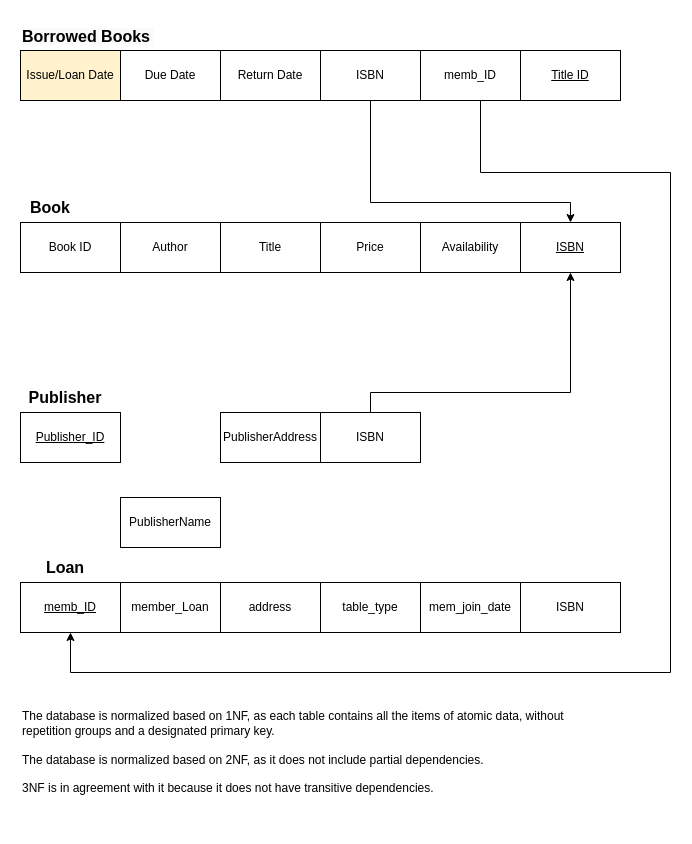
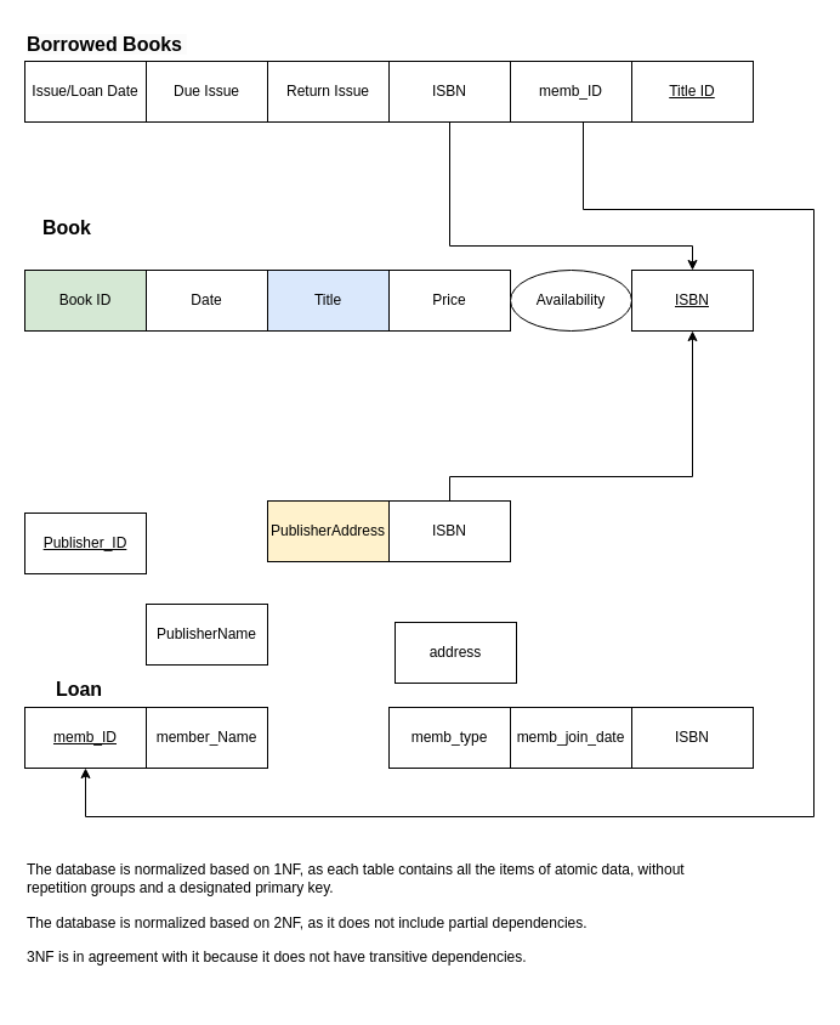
  <mxCell id="0" />
  <mxCell id="1" parent="0" />
- <mxCell id="2" value="Book ID" style="rounded=0;whiteSpace=wrap;html=1;" vertex="1" parent="1"><mxGeometry x="20" y="222" width="100" height="50" as="geometry" /></mxCell>
- <mxCell id="3" value="Author" style="rounded=0;whiteSpace=wrap;html=1;" vertex="1" parent="1"><mxGeometry x="120" y="222" width="100" height="50" as="geometry" /></mxCell>
- <mxCell id="4" value="Title" style="rounded=0;whiteSpace=wrap;html=1;" vertex="1" parent="1"><mxGeometry x="220" y="222" width="100" height="50" as="geometry" /></mxCell>
+ <mxCell id="2" value="Book ID" style="rounded=0;whiteSpace=wrap;html=1;fillColor=#d5e8d4;" vertex="1" parent="1"><mxGeometry x="20" y="222" width="100" height="50" as="geometry" /></mxCell>
+ <mxCell id="3" value="Date" style="rounded=0;whiteSpace=wrap;html=1;" vertex="1" parent="1"><mxGeometry x="120" y="222" width="100" height="50" as="geometry" /></mxCell>
+ <mxCell id="4" value="Title" style="rounded=0;whiteSpace=wrap;html=1;fillColor=#dae8fc;" vertex="1" parent="1"><mxGeometry x="220" y="222" width="100" height="50" as="geometry" /></mxCell>
  <mxCell id="5" value="Price" style="rounded=0;whiteSpace=wrap;html=1;" vertex="1" parent="1"><mxGeometry x="320" y="222" width="100" height="50" as="geometry" /></mxCell>
- <mxCell id="6" value="Availability" style="rounded=0;whiteSpace=wrap;html=1;" vertex="1" parent="1"><mxGeometry x="420" y="222" width="100" height="50" as="geometry" /></mxCell>
+ <mxCell id="6" value="Availability" style="ellipse;whiteSpace=wrap;html=1;" vertex="1" parent="1"><mxGeometry x="420" y="222" width="100" height="50" as="geometry" /></mxCell>
  <mxCell id="7" value="ISBN" style="rounded=0;whiteSpace=wrap;html=1;fontStyle=4" vertex="1" parent="1"><mxGeometry x="520" y="222" width="100" height="50" as="geometry" /></mxCell>
- <mxCell id="8" value="Publisher_ID" style="rounded=0;whiteSpace=wrap;html=1;fontStyle=4" vertex="1" parent="1"><mxGeometry x="20" y="412" width="100" height="50" as="geometry" /></mxCell>
- <mxCell id="9" value="Book" style="text;html=1;strokeColor=none;fillColor=none;align=center;verticalAlign=middle;whiteSpace=wrap;rounded=0;fontSize=16;fontStyle=1" vertex="1" parent="1"><mxGeometry x="20" y="192" width="60" height="30" as="geometry" /></mxCell>
- <mxCell id="10" value="Publisher" style="text;html=1;strokeColor=none;fillColor=none;align=center;verticalAlign=middle;whiteSpace=wrap;rounded=0;fontSize=16;fontStyle=1" vertex="1" parent="1"><mxGeometry x="20" y="382" width="90" height="30" as="geometry" /></mxCell>
+ <mxCell id="8" value="Publisher_ID" style="rounded=0;whiteSpace=wrap;html=1;fontStyle=4" vertex="1" parent="1"><mxGeometry x="20" y="422" width="100" height="50" as="geometry" /></mxCell>
+ <mxCell id="9" value="Book" style="text;html=1;strokeColor=none;fillColor=none;align=center;verticalAlign=middle;whiteSpace=wrap;rounded=0;fontSize=16;fontStyle=1" vertex="1" parent="1"><mxGeometry x="25" y="172" width="60" height="30" as="geometry" /></mxCell>
  <mxCell id="11" value="Loan" style="text;html=1;strokeColor=none;fillColor=none;align=center;verticalAlign=middle;whiteSpace=wrap;rounded=0;fontSize=16;fontStyle=1" vertex="1" parent="1"><mxGeometry x="20" y="552" width="90" height="30" as="geometry" /></mxCell>
  <mxCell id="12" value="PublisherName" style="rounded=0;whiteSpace=wrap;html=1;" vertex="1" parent="1"><mxGeometry x="120" y="497" width="100" height="50" as="geometry" /></mxCell>
- <mxCell id="13" value="PublisherAddress" style="rounded=0;whiteSpace=wrap;html=1;" vertex="1" parent="1"><mxGeometry x="220" y="412" width="100" height="50" as="geometry" /></mxCell>
+ <mxCell id="13" value="PublisherAddress" style="rounded=0;whiteSpace=wrap;html=1;fillColor=#fff2cc;" vertex="1" parent="1"><mxGeometry x="220" y="412" width="100" height="50" as="geometry" /></mxCell>
  <mxCell id="14" style="edgeStyle=orthogonalEdgeStyle;rounded=0;orthogonalLoop=1;jettySize=auto;html=1;" edge="1" parent="1" source="15" target="7"><mxGeometry relative="1" as="geometry"><Array as="points"><mxPoint x="370" y="392" /><mxPoint x="570" y="392" /></Array></mxGeometry></mxCell>
  <mxCell id="15" value="ISBN" style="rounded=0;whiteSpace=wrap;html=1;" vertex="1" parent="1"><mxGeometry x="320" y="412" width="100" height="50" as="geometry" /></mxCell>
  <mxCell id="16" style="edgeStyle=orthogonalEdgeStyle;rounded=0;orthogonalLoop=1;jettySize=auto;html=1;" edge="1" parent="1" source="27" target="17"><mxGeometry relative="1" as="geometry"><mxPoint x="-10" y="172" as="sourcePoint" /><Array as="points"><mxPoint x="480" y="172" /><mxPoint x="670" y="172" /><mxPoint x="670" y="672" /><mxPoint x="70" y="672" /></Array></mxGeometry></mxCell>
  <mxCell id="17" value="memb_ID" style="rounded=0;whiteSpace=wrap;html=1;fontStyle=4" vertex="1" parent="1"><mxGeometry x="20" y="582" width="100" height="50" as="geometry" /></mxCell>
- <mxCell id="18" value="member_Loan" style="rounded=0;whiteSpace=wrap;html=1;" vertex="1" parent="1"><mxGeometry x="120" y="582" width="100" height="50" as="geometry" /></mxCell>
- <mxCell id="19" value="address" style="rounded=0;whiteSpace=wrap;html=1;" vertex="1" parent="1"><mxGeometry x="220" y="582" width="100" height="50" as="geometry" /></mxCell>
- <mxCell id="20" value="table_type" style="rounded=0;whiteSpace=wrap;html=1;" vertex="1" parent="1"><mxGeometry x="320" y="582" width="100" height="50" as="geometry" /></mxCell>
- <mxCell id="21" value="mem_join_date" style="rounded=0;whiteSpace=wrap;html=1;" vertex="1" parent="1"><mxGeometry x="420" y="582" width="100" height="50" as="geometry" /></mxCell>
- <mxCell id="22" value="Issue/Loan Date" style="rounded=0;whiteSpace=wrap;html=1;fontStyle=0;fillColor=#fff2cc;" vertex="1" parent="1"><mxGeometry x="20" y="50" width="100" height="50" as="geometry" /></mxCell>
- <mxCell id="23" value="Due Date" style="rounded=0;whiteSpace=wrap;html=1;" vertex="1" parent="1"><mxGeometry x="120" y="50" width="100" height="50" as="geometry" /></mxCell>
- <mxCell id="24" value="Return Date" style="rounded=0;whiteSpace=wrap;html=1;" vertex="1" parent="1"><mxGeometry x="220" y="50" width="100" height="50" as="geometry" /></mxCell>
+ <mxCell id="18" value="member_Name" style="rounded=0;whiteSpace=wrap;html=1;" vertex="1" parent="1"><mxGeometry x="120" y="582" width="100" height="50" as="geometry" /></mxCell>
+ <mxCell id="19" value="address" style="rounded=0;whiteSpace=wrap;html=1;" vertex="1" parent="1"><mxGeometry x="325" y="512" width="100" height="50" as="geometry" /></mxCell>
+ <mxCell id="20" value="memb_type" style="rounded=0;whiteSpace=wrap;html=1;" vertex="1" parent="1"><mxGeometry x="320" y="582" width="100" height="50" as="geometry" /></mxCell>
+ <mxCell id="21" value="memb_join_date" style="rounded=0;whiteSpace=wrap;html=1;" vertex="1" parent="1"><mxGeometry x="420" y="582" width="100" height="50" as="geometry" /></mxCell>
+ <mxCell id="22" value="Issue/Loan Date" style="rounded=0;whiteSpace=wrap;html=1;fontStyle=0" vertex="1" parent="1"><mxGeometry x="20" y="50" width="100" height="50" as="geometry" /></mxCell>
+ <mxCell id="23" value="Due Issue" style="rounded=0;whiteSpace=wrap;html=1;" vertex="1" parent="1"><mxGeometry x="120" y="50" width="100" height="50" as="geometry" /></mxCell>
+ <mxCell id="24" value="Return Issue" style="rounded=0;whiteSpace=wrap;html=1;" vertex="1" parent="1"><mxGeometry x="220" y="50" width="100" height="50" as="geometry" /></mxCell>
  <mxCell id="25" value="ISBN" style="rounded=0;whiteSpace=wrap;html=1;" vertex="1" parent="1"><mxGeometry x="520" y="582" width="100" height="50" as="geometry" /></mxCell>
  <mxCell id="26" value="The database is normalized based on 1NF, as each table contains all the items of atomic data, without repetition groups and a designated primary key.&lt;br&gt;&lt;br&gt;The database is normalized based on 2NF, as it does not include partial dependencies.&lt;br&gt;&lt;br&gt;3NF is in agreement with it because it does not have transitive dependencies.&amp;nbsp;" style="text;html=1;strokeColor=none;fillColor=none;align=left;verticalAlign=middle;whiteSpace=wrap;rounded=0;" vertex="1" parent="1"><mxGeometry x="20" y="682" width="550" height="140" as="geometry" /></mxCell>
  <mxCell id="27" value="memb_ID" style="rounded=0;whiteSpace=wrap;html=1;fontStyle=0" vertex="1" parent="1"><mxGeometry x="420" y="50" width="100" height="50" as="geometry" /></mxCell>
  <mxCell id="28" style="edgeStyle=orthogonalEdgeStyle;rounded=0;orthogonalLoop=1;jettySize=auto;html=1;" edge="1" parent="1" source="29" target="7"><mxGeometry relative="1" as="geometry"><Array as="points"><mxPoint x="370" y="202" /><mxPoint x="570" y="202" /></Array></mxGeometry></mxCell>
  <mxCell id="29" value="ISBN" style="rounded=0;whiteSpace=wrap;html=1;" vertex="1" parent="1"><mxGeometry x="320" y="50" width="100" height="50" as="geometry" /></mxCell>
  <mxCell id="30" value="Title ID" style="rounded=0;whiteSpace=wrap;html=1;fontStyle=4" vertex="1" parent="1"><mxGeometry x="520" y="50" width="100" height="50" as="geometry" /></mxCell>
  <mxCell id="31" value="&lt;span style=&quot;caret-color: rgb(0, 0, 0); color: rgb(0, 0, 0); font-family: Helvetica; font-size: 16px; font-style: normal; font-variant-caps: normal; font-weight: 700; letter-spacing: normal; text-align: center; text-indent: 0px; text-transform: none; word-spacing: 0px; -webkit-text-stroke-width: 0px; background-color: rgb(251, 251, 251); text-decoration: none; float: none; display: inline !important;&quot;&gt;Borrowed Books&amp;nbsp;&lt;/span&gt;" style="text;whiteSpace=wrap;html=1;" vertex="1" parent="1"><mxGeometry x="20" y="20" width="211" height="40" as="geometry" /></mxCell>
